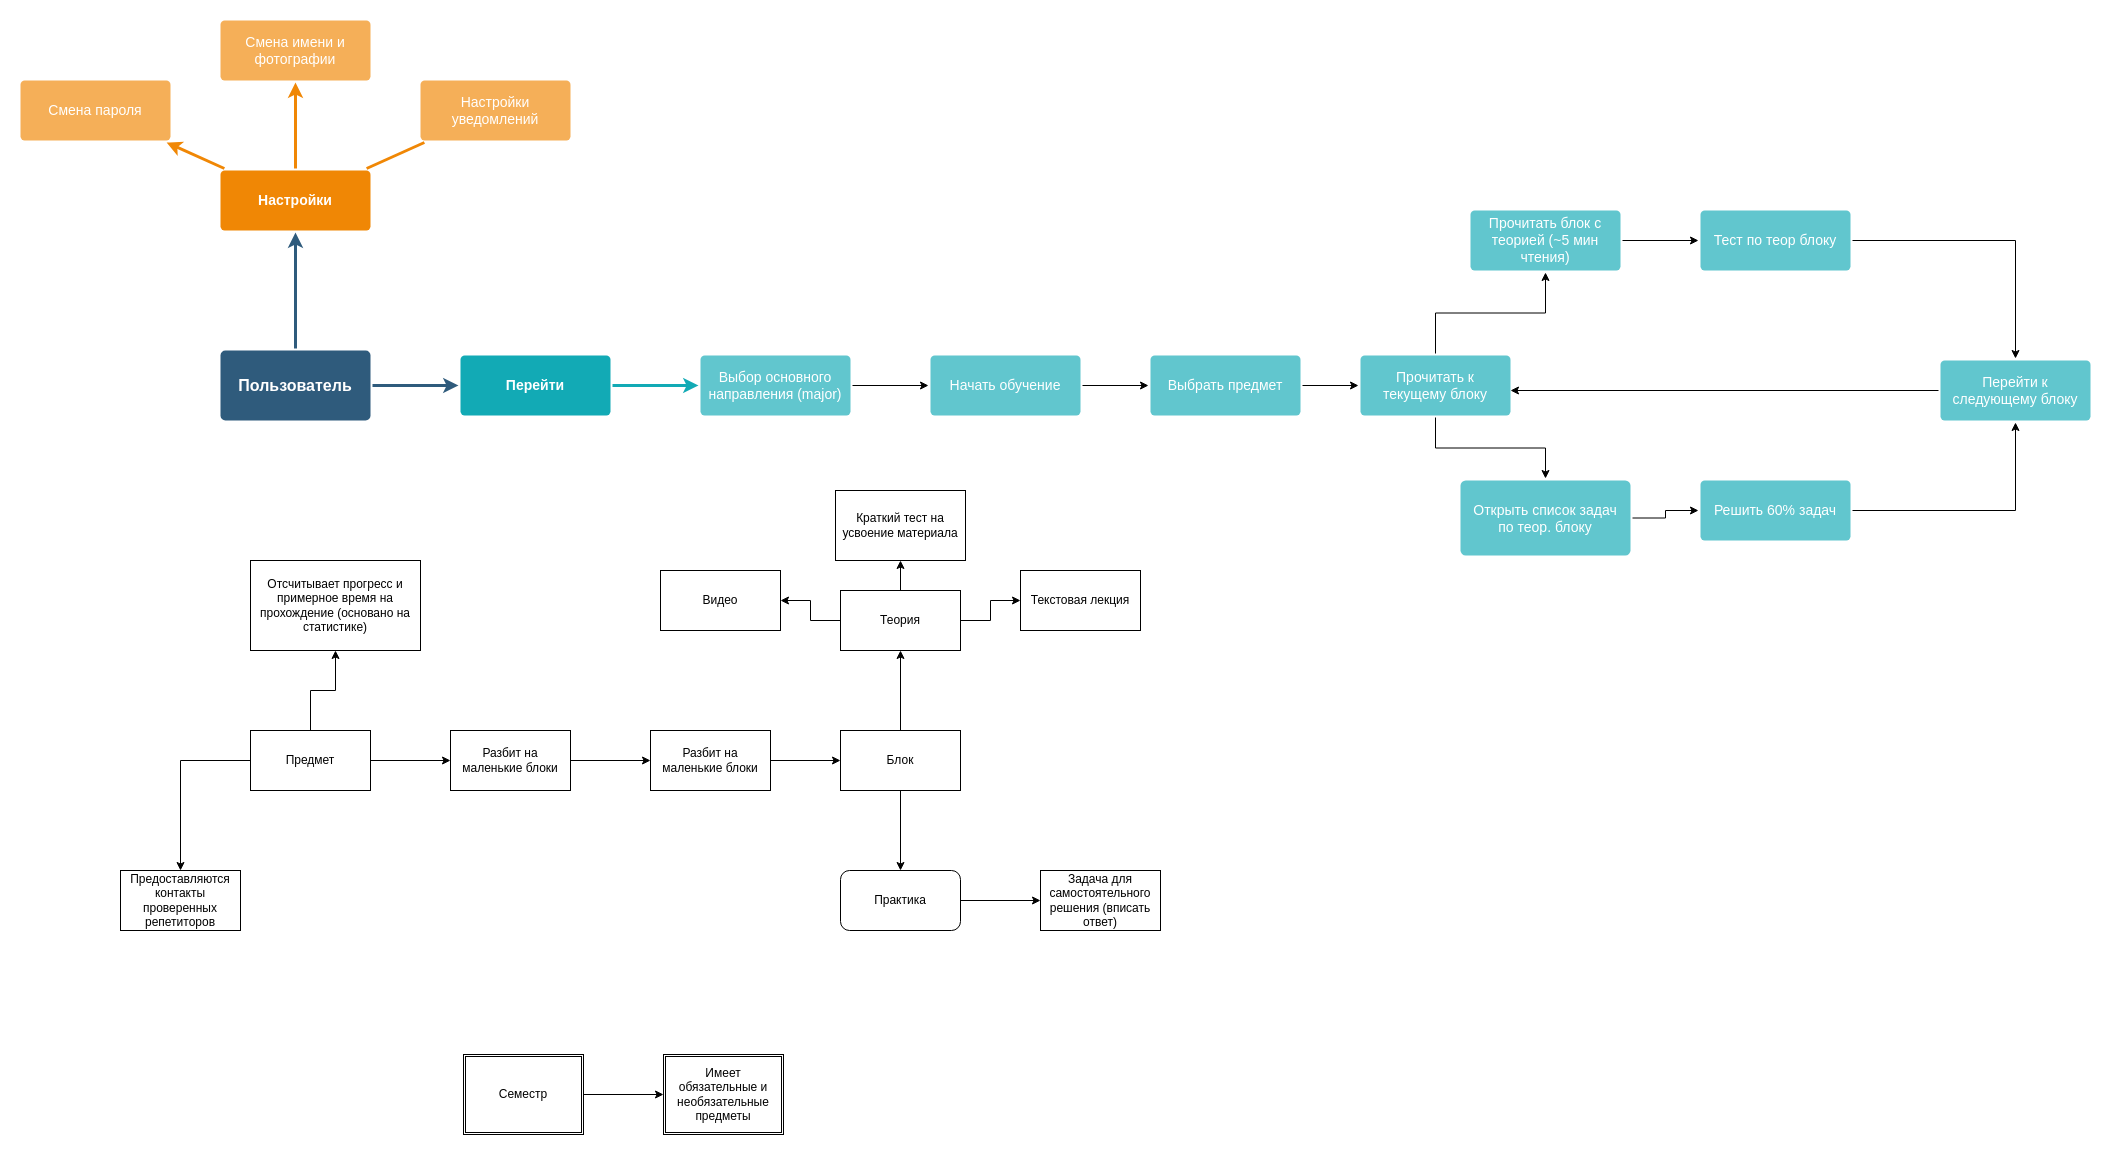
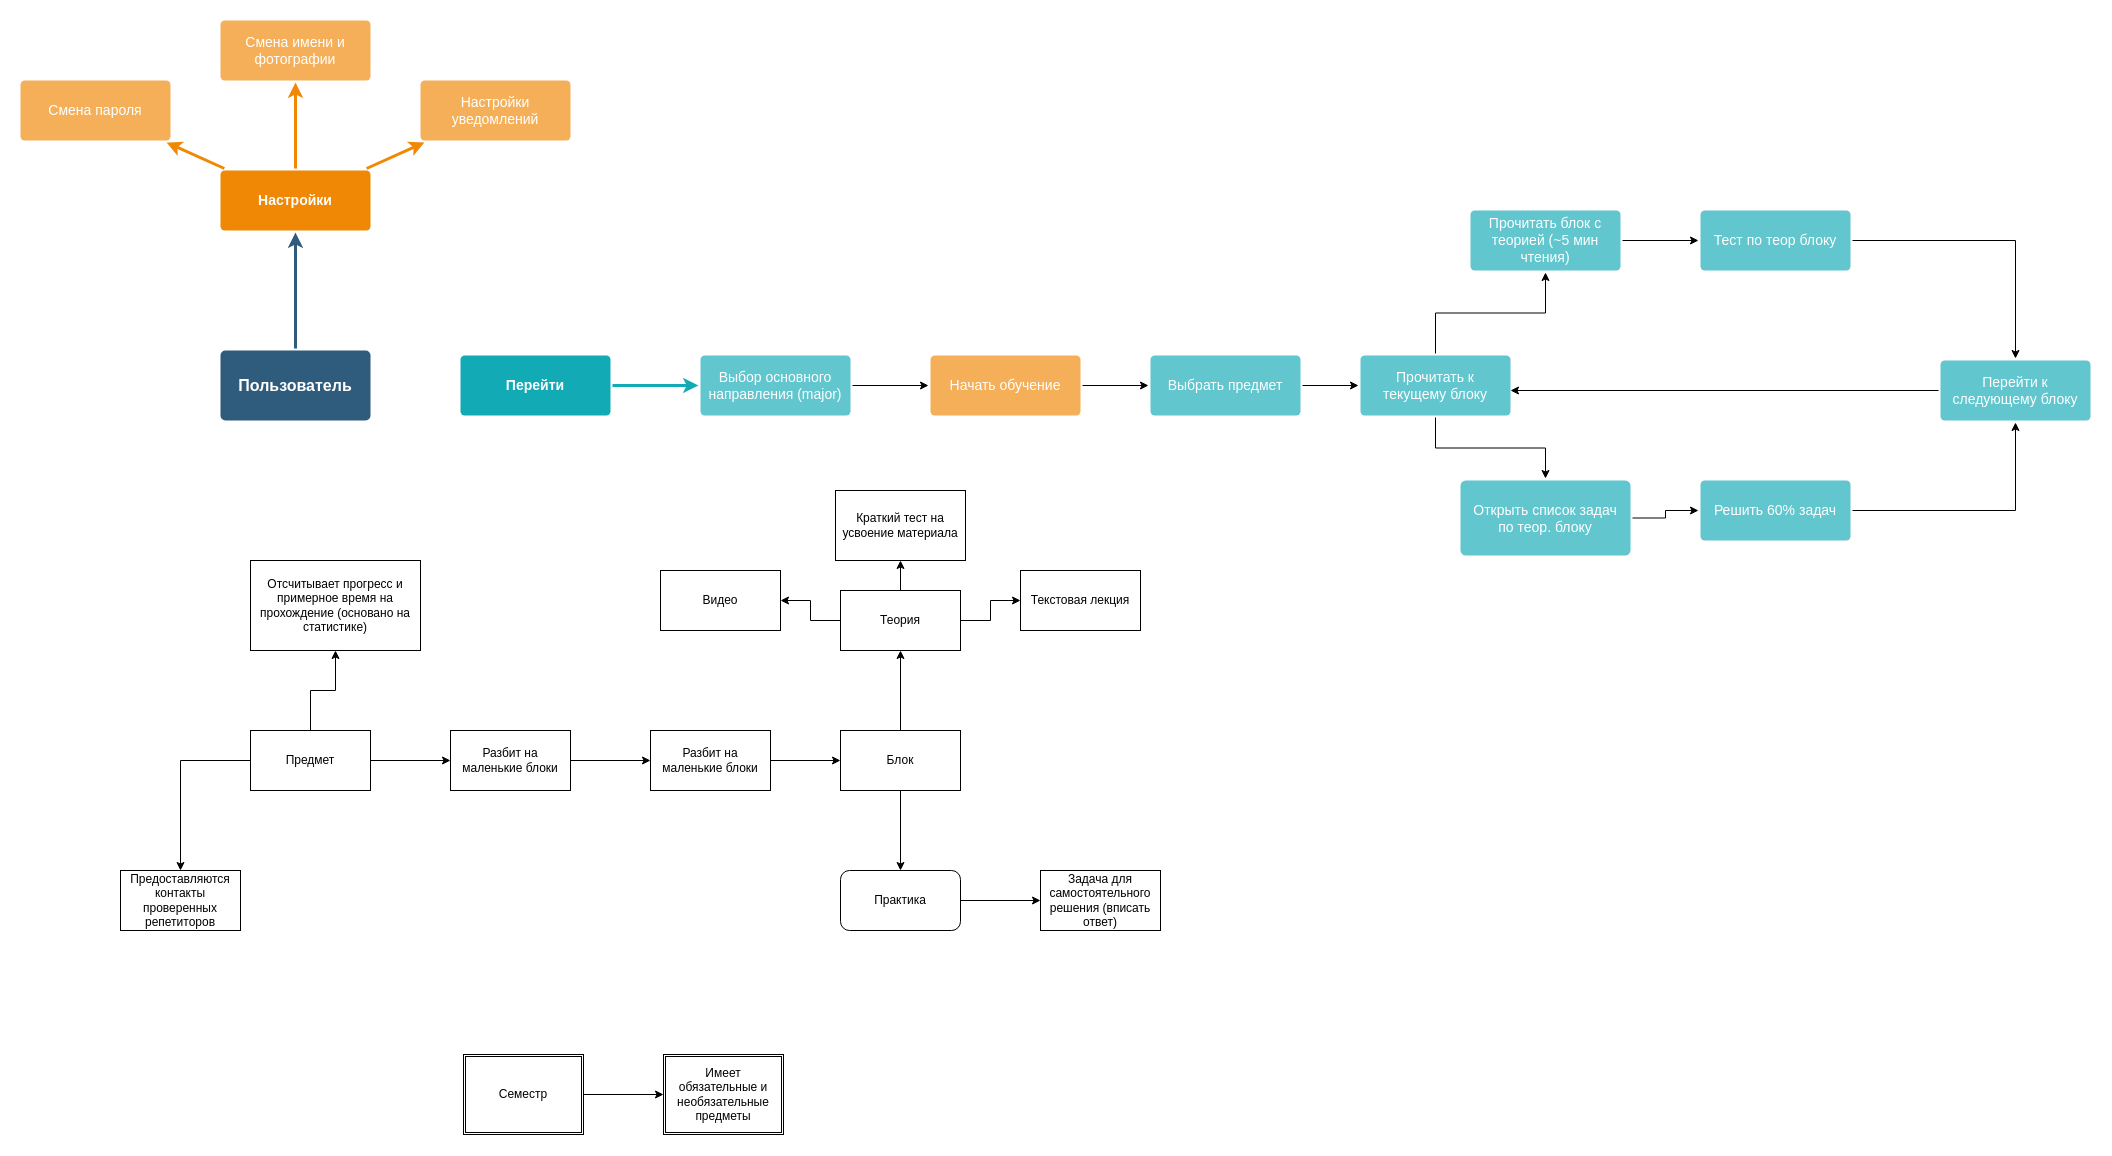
  <mxCell id="0" />
  <mxCell id="1" parent="0" />
  <mxCell id="2" value="" style="edgeStyle=none;rounded=0;jumpStyle=none;html=1;shadow=0;labelBackgroundColor=none;startArrow=none;startFill=0;endArrow=classic;endFill=1;jettySize=auto;orthogonalLoop=1;strokeColor=#2F5B7C;strokeWidth=3;fontFamily=Helvetica;fontSize=16;fontColor=#23445D;spacing=5;" parent="1" source="4" target="5" edge="1"><mxGeometry relative="1" as="geometry" /></mxCell>
- <mxCell id="3" value="" style="edgeStyle=none;rounded=0;jumpStyle=none;html=1;shadow=0;labelBackgroundColor=none;startArrow=none;startFill=0;endArrow=classic;endFill=1;jettySize=auto;orthogonalLoop=1;strokeColor=#2F5B7C;strokeWidth=3;fontFamily=Helvetica;fontSize=16;fontColor=#23445D;spacing=5;" parent="1" source="4" target="12" edge="1"><mxGeometry relative="1" as="geometry" /></mxCell>
  <mxCell id="4" value="Пользователь" style="rounded=1;whiteSpace=wrap;html=1;shadow=0;labelBackgroundColor=none;strokeColor=none;strokeWidth=3;fillColor=#2F5B7C;fontFamily=Helvetica;fontSize=16;fontColor=#FFFFFF;align=center;fontStyle=1;spacing=5;arcSize=7;perimeterSpacing=2;" parent="1" vertex="1"><mxGeometry x="220" y="350" width="150" height="70" as="geometry" /></mxCell>
  <mxCell id="5" value="Настройки" style="rounded=1;whiteSpace=wrap;html=1;shadow=0;labelBackgroundColor=none;strokeColor=none;strokeWidth=3;fillColor=#F08705;fontFamily=Helvetica;fontSize=14;fontColor=#FFFFFF;align=center;spacing=5;fontStyle=1;arcSize=7;perimeterSpacing=2;" parent="1" vertex="1"><mxGeometry x="220" y="170" width="150" height="60" as="geometry" /></mxCell>
  <mxCell id="6" value="Настройки уведомлений" style="rounded=1;whiteSpace=wrap;html=1;shadow=0;labelBackgroundColor=none;strokeColor=none;strokeWidth=3;fillColor=#f5af58;fontFamily=Helvetica;fontSize=14;fontColor=#FFFFFF;align=center;spacing=5;arcSize=7;perimeterSpacing=2;" parent="1" vertex="1"><mxGeometry x="420" y="80" width="150" height="60" as="geometry" /></mxCell>
- <mxCell id="7" value="" style="edgeStyle=none;rounded=0;jumpStyle=none;html=1;shadow=0;labelBackgroundColor=none;startArrow=none;startFill=0;endArrow=none;endFill=1;jettySize=auto;orthogonalLoop=1;strokeColor=#F08705;strokeWidth=3;fontFamily=Helvetica;fontSize=14;fontColor=#FFFFFF;spacing=5;" parent="1" source="5" target="6" edge="1"><mxGeometry relative="1" as="geometry" /></mxCell>
+ <mxCell id="7" value="" style="edgeStyle=none;rounded=0;jumpStyle=none;html=1;shadow=0;labelBackgroundColor=none;startArrow=none;startFill=0;endArrow=classic;endFill=1;jettySize=auto;orthogonalLoop=1;strokeColor=#F08705;strokeWidth=3;fontFamily=Helvetica;fontSize=14;fontColor=#FFFFFF;spacing=5;" parent="1" source="5" target="6" edge="1"><mxGeometry relative="1" as="geometry" /></mxCell>
  <mxCell id="8" value="Смена имени и фотографии" style="rounded=1;whiteSpace=wrap;html=1;shadow=0;labelBackgroundColor=none;strokeColor=none;strokeWidth=3;fillColor=#f5af58;fontFamily=Helvetica;fontSize=14;fontColor=#FFFFFF;align=center;spacing=5;arcSize=7;perimeterSpacing=2;" parent="1" vertex="1"><mxGeometry x="220" y="20" width="150" height="60" as="geometry" /></mxCell>
  <mxCell id="9" value="" style="edgeStyle=none;rounded=0;jumpStyle=none;html=1;shadow=0;labelBackgroundColor=none;startArrow=none;startFill=0;endArrow=classic;endFill=1;jettySize=auto;orthogonalLoop=1;strokeColor=#F08705;strokeWidth=3;fontFamily=Helvetica;fontSize=14;fontColor=#FFFFFF;spacing=5;" parent="1" source="5" target="8" edge="1"><mxGeometry relative="1" as="geometry" /></mxCell>
  <mxCell id="10" value="Смена пароля" style="rounded=1;whiteSpace=wrap;html=1;shadow=0;labelBackgroundColor=none;strokeColor=none;strokeWidth=3;fillColor=#f5af58;fontFamily=Helvetica;fontSize=14;fontColor=#FFFFFF;align=center;spacing=5;arcSize=7;perimeterSpacing=2;" parent="1" vertex="1"><mxGeometry x="20" y="80" width="150" height="60" as="geometry" /></mxCell>
  <mxCell id="11" value="" style="edgeStyle=none;rounded=0;jumpStyle=none;html=1;shadow=0;labelBackgroundColor=none;startArrow=none;startFill=0;endArrow=classic;endFill=1;jettySize=auto;orthogonalLoop=1;strokeColor=#F08705;strokeWidth=3;fontFamily=Helvetica;fontSize=14;fontColor=#FFFFFF;spacing=5;" parent="1" source="5" target="10" edge="1"><mxGeometry relative="1" as="geometry" /></mxCell>
  <mxCell id="12" value="Перейти" style="rounded=1;whiteSpace=wrap;html=1;shadow=0;labelBackgroundColor=none;strokeColor=none;strokeWidth=3;fillColor=#12aab5;fontFamily=Helvetica;fontSize=14;fontColor=#FFFFFF;align=center;spacing=5;fontStyle=1;arcSize=7;perimeterSpacing=2;" parent="1" vertex="1"><mxGeometry x="460" y="355" width="150" height="60" as="geometry" /></mxCell>
  <mxCell id="13" value="" style="edgeStyle=orthogonalEdgeStyle;rounded=0;orthogonalLoop=1;jettySize=auto;html=1;" edge="1" parent="1" source="14" target="17"><mxGeometry relative="1" as="geometry" /></mxCell>
  <mxCell id="14" value="Выбор основного направления (major)" style="rounded=1;whiteSpace=wrap;html=1;shadow=0;labelBackgroundColor=none;strokeColor=none;strokeWidth=3;fillColor=#61c6ce;fontFamily=Helvetica;fontSize=14;fontColor=#FFFFFF;align=center;spacing=5;fontStyle=0;arcSize=7;perimeterSpacing=2;" parent="1" vertex="1"><mxGeometry x="700" y="355" width="150" height="60" as="geometry" /></mxCell>
  <mxCell id="15" value="" style="edgeStyle=none;rounded=1;jumpStyle=none;html=1;shadow=0;labelBackgroundColor=none;startArrow=none;startFill=0;jettySize=auto;orthogonalLoop=1;strokeColor=#12AAB5;strokeWidth=3;fontFamily=Helvetica;fontSize=14;fontColor=#FFFFFF;spacing=5;fontStyle=1;fillColor=#b0e3e6;" parent="1" source="12" target="14" edge="1"><mxGeometry relative="1" as="geometry" /></mxCell>
  <mxCell id="16" value="" style="edgeStyle=orthogonalEdgeStyle;rounded=0;orthogonalLoop=1;jettySize=auto;html=1;" edge="1" parent="1" source="17" target="32"><mxGeometry relative="1" as="geometry" /></mxCell>
- <mxCell id="17" value="Начать обучение" style="rounded=1;whiteSpace=wrap;html=1;shadow=0;labelBackgroundColor=none;strokeColor=none;strokeWidth=3;fillColor=#61c6ce;fontFamily=Helvetica;fontSize=14;fontColor=#FFFFFF;align=center;spacing=5;fontStyle=0;arcSize=7;perimeterSpacing=2;" vertex="1" parent="1"><mxGeometry x="930" y="355" width="150" height="60" as="geometry" /></mxCell>
+ <mxCell id="17" value="Начать обучение" style="rounded=1;whiteSpace=wrap;html=1;shadow=0;labelBackgroundColor=none;strokeColor=none;strokeWidth=3;fillColor=#f5af58;fontFamily=Helvetica;fontSize=14;fontColor=#FFFFFF;align=center;spacing=5;fontStyle=0;arcSize=7;perimeterSpacing=2;" vertex="1" parent="1"><mxGeometry x="930" y="355" width="150" height="60" as="geometry" /></mxCell>
  <mxCell id="18" value="" style="edgeStyle=orthogonalEdgeStyle;rounded=0;orthogonalLoop=1;jettySize=auto;html=1;" edge="1" parent="1" source="20" target="22"><mxGeometry relative="1" as="geometry" /></mxCell>
  <mxCell id="19" value="" style="edgeStyle=orthogonalEdgeStyle;rounded=0;orthogonalLoop=1;jettySize=auto;html=1;" edge="1" parent="1" source="20" target="26"><mxGeometry relative="1" as="geometry" /></mxCell>
  <mxCell id="20" value="Прочитать к текущему блоку" style="rounded=1;whiteSpace=wrap;html=1;shadow=0;labelBackgroundColor=none;strokeColor=none;strokeWidth=3;fillColor=#61c6ce;fontFamily=Helvetica;fontSize=14;fontColor=#FFFFFF;align=center;spacing=5;fontStyle=0;arcSize=7;perimeterSpacing=2;" vertex="1" parent="1"><mxGeometry x="1360" y="355" width="150" height="60" as="geometry" /></mxCell>
  <mxCell id="21" value="" style="edgeStyle=orthogonalEdgeStyle;rounded=0;orthogonalLoop=1;jettySize=auto;html=1;" edge="1" parent="1" source="22" target="24"><mxGeometry relative="1" as="geometry" /></mxCell>
  <mxCell id="22" value="Прочитать блок с теорией (~5 мин чтения)" style="rounded=1;whiteSpace=wrap;html=1;shadow=0;labelBackgroundColor=none;strokeColor=none;strokeWidth=3;fillColor=#61c6ce;fontFamily=Helvetica;fontSize=14;fontColor=#FFFFFF;align=center;spacing=5;fontStyle=0;arcSize=7;perimeterSpacing=2;" vertex="1" parent="1"><mxGeometry x="1470" y="210" width="150" height="60" as="geometry" /></mxCell>
  <mxCell id="23" value="" style="edgeStyle=orthogonalEdgeStyle;rounded=0;orthogonalLoop=1;jettySize=auto;html=1;" edge="1" parent="1" source="24" target="30"><mxGeometry relative="1" as="geometry" /></mxCell>
  <mxCell id="24" value="Тест по теор блоку" style="rounded=1;whiteSpace=wrap;html=1;shadow=0;labelBackgroundColor=none;strokeColor=none;strokeWidth=3;fillColor=#61c6ce;fontFamily=Helvetica;fontSize=14;fontColor=#FFFFFF;align=center;spacing=5;fontStyle=0;arcSize=7;perimeterSpacing=2;" vertex="1" parent="1"><mxGeometry x="1700" y="210" width="150" height="60" as="geometry" /></mxCell>
  <mxCell id="25" value="" style="edgeStyle=orthogonalEdgeStyle;rounded=0;orthogonalLoop=1;jettySize=auto;html=1;" edge="1" parent="1" source="26" target="28"><mxGeometry relative="1" as="geometry" /></mxCell>
  <mxCell id="26" value="Открыть список задач по теор. блоку" style="rounded=1;whiteSpace=wrap;html=1;shadow=0;labelBackgroundColor=none;strokeColor=none;strokeWidth=3;fillColor=#61c6ce;fontFamily=Helvetica;fontSize=14;fontColor=#FFFFFF;align=center;spacing=5;fontStyle=0;arcSize=7;perimeterSpacing=2;" vertex="1" parent="1"><mxGeometry x="1460" y="480" width="170" height="75" as="geometry" /></mxCell>
  <mxCell id="27" style="edgeStyle=orthogonalEdgeStyle;rounded=0;orthogonalLoop=1;jettySize=auto;html=1;entryX=0.5;entryY=1;entryDx=0;entryDy=0;" edge="1" parent="1" source="28" target="30"><mxGeometry relative="1" as="geometry" /></mxCell>
  <mxCell id="28" value="Решить 60% задач" style="rounded=1;whiteSpace=wrap;html=1;shadow=0;labelBackgroundColor=none;strokeColor=none;strokeWidth=3;fillColor=#61c6ce;fontFamily=Helvetica;fontSize=14;fontColor=#FFFFFF;align=center;spacing=5;fontStyle=0;arcSize=7;perimeterSpacing=2;" vertex="1" parent="1"><mxGeometry x="1700" y="480" width="150" height="60" as="geometry" /></mxCell>
  <mxCell id="29" style="edgeStyle=orthogonalEdgeStyle;rounded=0;orthogonalLoop=1;jettySize=auto;html=1;" edge="1" parent="1" source="30"><mxGeometry relative="1" as="geometry"><mxPoint x="1510" y="390" as="targetPoint" /></mxGeometry></mxCell>
  <mxCell id="30" value="Перейти к следующему блоку" style="rounded=1;whiteSpace=wrap;html=1;shadow=0;labelBackgroundColor=none;strokeColor=none;strokeWidth=3;fillColor=#61c6ce;fontFamily=Helvetica;fontSize=14;fontColor=#FFFFFF;align=center;spacing=5;fontStyle=0;arcSize=7;perimeterSpacing=2;" vertex="1" parent="1"><mxGeometry x="1940" y="360" width="150" height="60" as="geometry" /></mxCell>
  <mxCell id="31" style="edgeStyle=orthogonalEdgeStyle;rounded=0;orthogonalLoop=1;jettySize=auto;html=1;entryX=0;entryY=0.5;entryDx=0;entryDy=0;" edge="1" parent="1" source="32" target="20"><mxGeometry relative="1" as="geometry" /></mxCell>
  <mxCell id="32" value="Выбрать предмет" style="rounded=1;whiteSpace=wrap;html=1;shadow=0;labelBackgroundColor=none;strokeColor=none;strokeWidth=3;fillColor=#61c6ce;fontFamily=Helvetica;fontSize=14;fontColor=#FFFFFF;align=center;spacing=5;fontStyle=0;arcSize=7;perimeterSpacing=2;" vertex="1" parent="1"><mxGeometry x="1150" y="355" width="150" height="60" as="geometry" /></mxCell>
  <mxCell id="33" value="" style="edgeStyle=orthogonalEdgeStyle;rounded=0;orthogonalLoop=1;jettySize=auto;html=1;" edge="1" parent="1" source="36" target="38"><mxGeometry relative="1" as="geometry" /></mxCell>
  <mxCell id="34" value="" style="edgeStyle=orthogonalEdgeStyle;rounded=0;orthogonalLoop=1;jettySize=auto;html=1;" edge="1" parent="1" source="36" target="51"><mxGeometry relative="1" as="geometry" /></mxCell>
  <mxCell id="35" value="" style="edgeStyle=orthogonalEdgeStyle;rounded=0;orthogonalLoop=1;jettySize=auto;html=1;" edge="1" parent="1" source="36" target="55"><mxGeometry relative="1" as="geometry" /></mxCell>
  <mxCell id="36" value="Предмет" style="rounded=0;whiteSpace=wrap;html=1;" vertex="1" parent="1"><mxGeometry x="250" y="730" width="120" height="60" as="geometry" /></mxCell>
  <mxCell id="37" value="" style="edgeStyle=orthogonalEdgeStyle;rounded=0;orthogonalLoop=1;jettySize=auto;html=1;" edge="1" parent="1" source="38" target="40"><mxGeometry relative="1" as="geometry" /></mxCell>
  <mxCell id="38" value="Разбит на маленькие блоки" style="rounded=0;whiteSpace=wrap;html=1;" vertex="1" parent="1"><mxGeometry x="450" y="730" width="120" height="60" as="geometry" /></mxCell>
  <mxCell id="39" value="" style="edgeStyle=orthogonalEdgeStyle;rounded=0;orthogonalLoop=1;jettySize=auto;html=1;" edge="1" parent="1" source="40" target="43"><mxGeometry relative="1" as="geometry" /></mxCell>
  <mxCell id="40" value="Разбит на маленькие блоки" style="rounded=0;whiteSpace=wrap;html=1;" vertex="1" parent="1"><mxGeometry x="650" y="730" width="120" height="60" as="geometry" /></mxCell>
  <mxCell id="41" value="" style="edgeStyle=orthogonalEdgeStyle;rounded=0;orthogonalLoop=1;jettySize=auto;html=1;" edge="1" parent="1" source="43" target="47"><mxGeometry relative="1" as="geometry" /></mxCell>
  <mxCell id="42" value="" style="edgeStyle=orthogonalEdgeStyle;rounded=0;orthogonalLoop=1;jettySize=auto;html=1;" edge="1" parent="1" source="43" target="49"><mxGeometry relative="1" as="geometry" /></mxCell>
  <mxCell id="43" value="Блок" style="rounded=0;whiteSpace=wrap;html=1;" vertex="1" parent="1"><mxGeometry x="840" y="730" width="120" height="60" as="geometry" /></mxCell>
  <mxCell id="44" value="" style="edgeStyle=orthogonalEdgeStyle;rounded=0;orthogonalLoop=1;jettySize=auto;html=1;" edge="1" parent="1" source="47" target="50"><mxGeometry relative="1" as="geometry" /></mxCell>
  <mxCell id="45" value="" style="edgeStyle=orthogonalEdgeStyle;rounded=0;orthogonalLoop=1;jettySize=auto;html=1;" edge="1" parent="1" source="47" target="52"><mxGeometry relative="1" as="geometry" /></mxCell>
  <mxCell id="46" value="" style="edgeStyle=orthogonalEdgeStyle;rounded=0;orthogonalLoop=1;jettySize=auto;html=1;" edge="1" parent="1" source="47" target="53"><mxGeometry relative="1" as="geometry" /></mxCell>
  <mxCell id="47" value="Теория" style="rounded=0;whiteSpace=wrap;html=1;" vertex="1" parent="1"><mxGeometry x="840" y="590" width="120" height="60" as="geometry" /></mxCell>
  <mxCell id="48" value="" style="edgeStyle=orthogonalEdgeStyle;rounded=0;orthogonalLoop=1;jettySize=auto;html=1;" edge="1" parent="1" source="49" target="54"><mxGeometry relative="1" as="geometry" /></mxCell>
  <mxCell id="49" value="Практика" style="whiteSpace=wrap;html=1;rounded=1;" vertex="1" parent="1"><mxGeometry x="840" y="870" width="120" height="60" as="geometry" /></mxCell>
  <mxCell id="50" value="Текстовая лекция" style="rounded=0;whiteSpace=wrap;html=1;" vertex="1" parent="1"><mxGeometry x="1020" y="570" width="120" height="60" as="geometry" /></mxCell>
  <mxCell id="51" value="Предоставляются контакты проверенных репетиторов" style="rounded=0;whiteSpace=wrap;html=1;" vertex="1" parent="1"><mxGeometry x="120" y="870" width="120" height="60" as="geometry" /></mxCell>
  <mxCell id="52" value="Видео" style="rounded=0;whiteSpace=wrap;html=1;" vertex="1" parent="1"><mxGeometry x="660" y="570" width="120" height="60" as="geometry" /></mxCell>
  <mxCell id="53" value="Краткий тест на усвоение материала" style="rounded=0;whiteSpace=wrap;html=1;" vertex="1" parent="1"><mxGeometry x="835" y="490" width="130" height="70" as="geometry" /></mxCell>
  <mxCell id="54" value="Задача для самостоятельного решения (вписать ответ)" style="rounded=0;whiteSpace=wrap;html=1;" vertex="1" parent="1"><mxGeometry x="1040" y="870" width="120" height="60" as="geometry" /></mxCell>
  <mxCell id="55" value="Отсчитывает прогресс и примерное время на прохождение (основано на статистике)" style="rounded=0;whiteSpace=wrap;html=1;" vertex="1" parent="1"><mxGeometry x="250" y="560" width="170" height="90" as="geometry" /></mxCell>
  <mxCell id="56" value="" style="edgeStyle=orthogonalEdgeStyle;rounded=0;orthogonalLoop=1;jettySize=auto;html=1;" edge="1" parent="1" source="57" target="58"><mxGeometry relative="1" as="geometry" /></mxCell>
  <mxCell id="57" value="Семестр" style="shape=ext;double=1;rounded=0;whiteSpace=wrap;html=1;" vertex="1" parent="1"><mxGeometry x="463" y="1054" width="120" height="80" as="geometry" /></mxCell>
  <mxCell id="58" value="Имеет обязательные и необязательные предметы" style="shape=ext;double=1;rounded=0;whiteSpace=wrap;html=1;" vertex="1" parent="1"><mxGeometry x="663" y="1054" width="120" height="80" as="geometry" /></mxCell>
